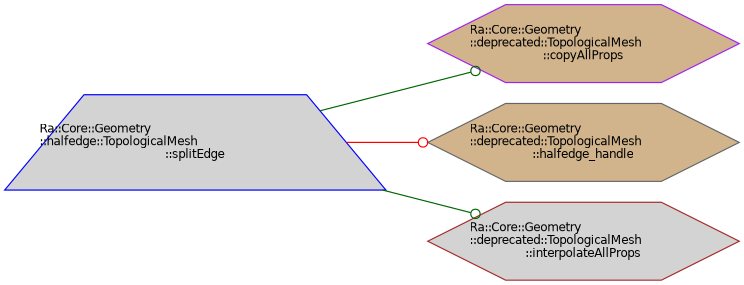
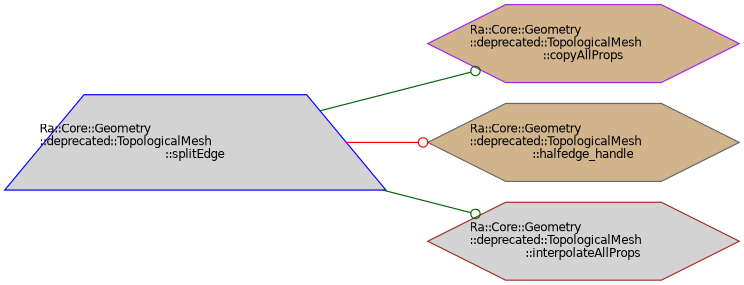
  digraph {
    rankdir=LR
    node [fillcolor=lightgrey fontname=Helvetica fontsize=10 shape=hexagon style=filled]
    edge [color=darkgreen fontname=Helvetica fontsize=10 labelfontname=Helvetica labelfontsize=10 style=solid arrowhead=odot]
-   n1 [color=blue fontcolor=black height=0.2 label="Ra::Core::Geometry\l::halfedge::TopologicalMesh\l::splitEdge" shape=trapezium width=0.4]
+   n1 [color=blue fontcolor=black height=0.2 label="Ra::Core::Geometry\l::deprecated::TopologicalMesh\l::splitEdge" shape=trapezium width=0.4]
    n2 [color=purple fillcolor=tan height=0.2 label="Ra::Core::Geometry\l::deprecated::TopologicalMesh\l::copyAllProps" width=0.4]
    n3 [color=gray40 fillcolor=tan height=0.2 label="Ra::Core::Geometry\l::deprecated::TopologicalMesh\l::halfedge_handle" width=0.4]
    n4 [color=brown height=0.2 label="Ra::Core::Geometry\l::deprecated::TopologicalMesh\l::interpolateAllProps" width=0.4]
    n1 -> n2
    n1 -> n3 [color=red]
    n1 -> n4
  }
